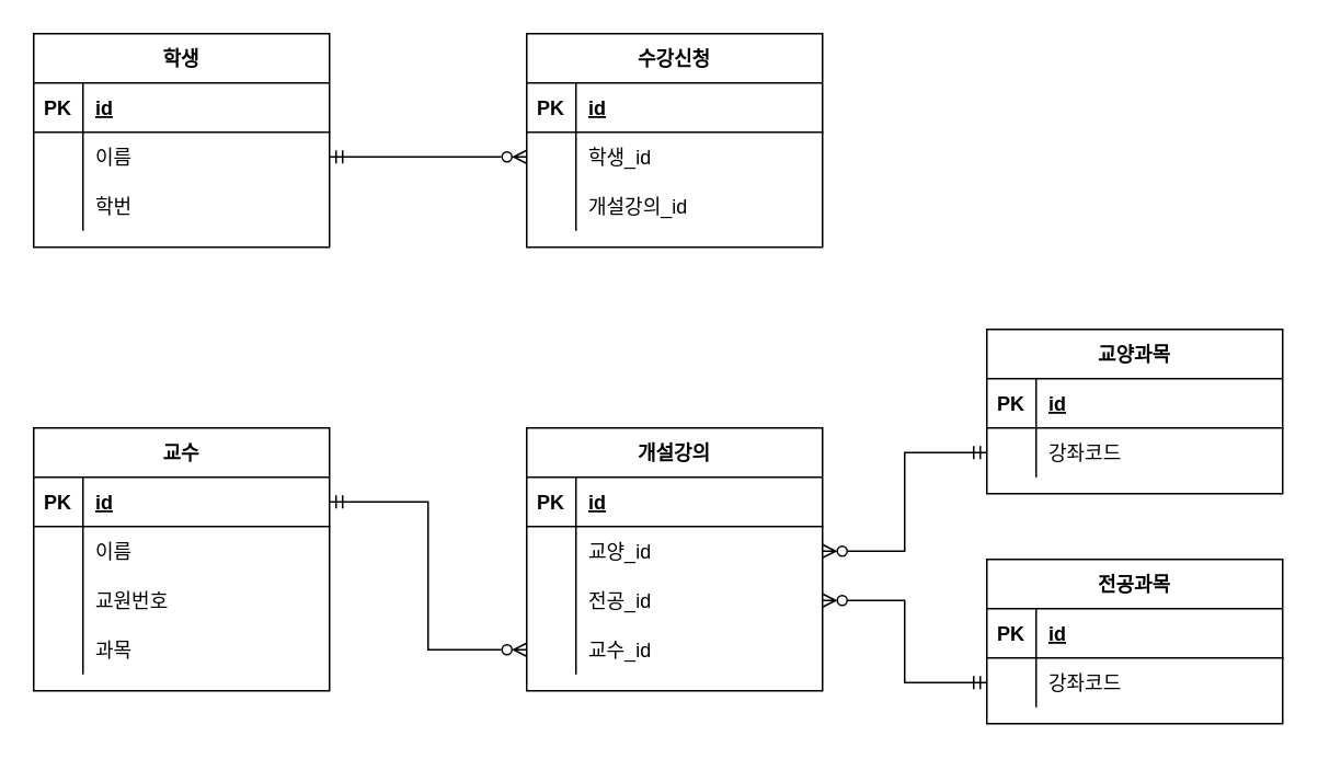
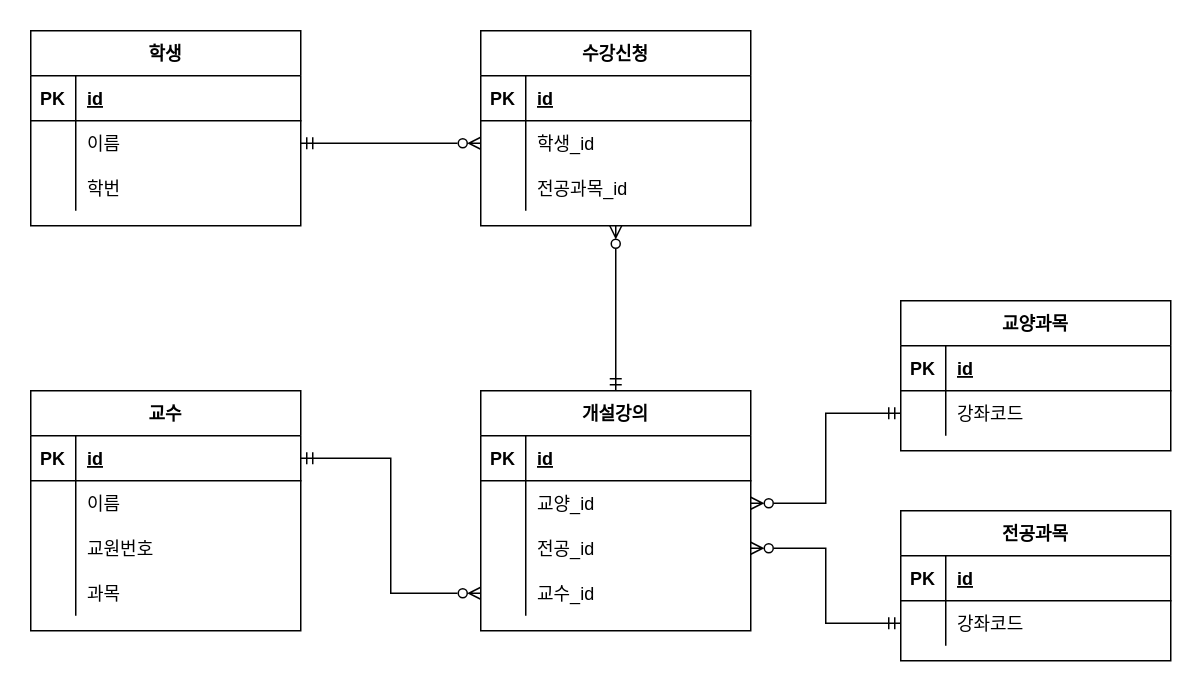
  <mxCell id="0" />
  <mxCell id="1" parent="0" />
  <mxCell id="2" value="학생" style="shape=table;startSize=30;container=1;collapsible=1;childLayout=tableLayout;fixedRows=1;rowLines=0;fontStyle=1;align=center;resizeLast=1;" vertex="1" parent="1"><mxGeometry x="20" y="20" width="180" height="130" as="geometry" /></mxCell>
  <mxCell id="3" value="" style="shape=tableRow;horizontal=0;startSize=0;swimlaneHead=0;swimlaneBody=0;fillColor=none;collapsible=0;dropTarget=0;points=[[0,0.5],[1,0.5]];portConstraint=eastwest;top=0;left=0;right=0;bottom=1;" vertex="1" parent="2"><mxGeometry y="30" width="180" height="30" as="geometry" /></mxCell>
  <mxCell id="4" value="PK" style="shape=partialRectangle;connectable=0;fillColor=none;top=0;left=0;bottom=0;right=0;fontStyle=1;overflow=hidden;" vertex="1" parent="3"><mxGeometry width="30" height="30" as="geometry"><mxRectangle width="30" height="30" as="alternateBounds" /></mxGeometry></mxCell>
  <mxCell id="5" value="id" style="shape=partialRectangle;connectable=0;fillColor=none;top=0;left=0;bottom=0;right=0;align=left;spacingLeft=6;fontStyle=5;overflow=hidden;" vertex="1" parent="3"><mxGeometry x="30" width="150" height="30" as="geometry"><mxRectangle width="150" height="30" as="alternateBounds" /></mxGeometry></mxCell>
  <mxCell id="6" value="" style="shape=tableRow;horizontal=0;startSize=0;swimlaneHead=0;swimlaneBody=0;fillColor=none;collapsible=0;dropTarget=0;points=[[0,0.5],[1,0.5]];portConstraint=eastwest;top=0;left=0;right=0;bottom=0;" vertex="1" parent="2"><mxGeometry y="60" width="180" height="30" as="geometry" /></mxCell>
  <mxCell id="7" value="" style="shape=partialRectangle;connectable=0;fillColor=none;top=0;left=0;bottom=0;right=0;editable=1;overflow=hidden;" vertex="1" parent="6"><mxGeometry width="30" height="30" as="geometry"><mxRectangle width="30" height="30" as="alternateBounds" /></mxGeometry></mxCell>
  <mxCell id="8" value="이름" style="shape=partialRectangle;connectable=0;fillColor=none;top=0;left=0;bottom=0;right=0;align=left;spacingLeft=6;overflow=hidden;" vertex="1" parent="6"><mxGeometry x="30" width="150" height="30" as="geometry"><mxRectangle width="150" height="30" as="alternateBounds" /></mxGeometry></mxCell>
  <mxCell id="9" value="" style="shape=tableRow;horizontal=0;startSize=0;swimlaneHead=0;swimlaneBody=0;fillColor=none;collapsible=0;dropTarget=0;points=[[0,0.5],[1,0.5]];portConstraint=eastwest;top=0;left=0;right=0;bottom=0;" vertex="1" parent="2"><mxGeometry y="90" width="180" height="30" as="geometry" /></mxCell>
  <mxCell id="10" value="" style="shape=partialRectangle;connectable=0;fillColor=none;top=0;left=0;bottom=0;right=0;editable=1;overflow=hidden;" vertex="1" parent="9"><mxGeometry width="30" height="30" as="geometry"><mxRectangle width="30" height="30" as="alternateBounds" /></mxGeometry></mxCell>
  <mxCell id="11" value="학번" style="shape=partialRectangle;connectable=0;fillColor=none;top=0;left=0;bottom=0;right=0;align=left;spacingLeft=6;overflow=hidden;" vertex="1" parent="9"><mxGeometry x="30" width="150" height="30" as="geometry"><mxRectangle width="150" height="30" as="alternateBounds" /></mxGeometry></mxCell>
  <mxCell id="12" value="개설강의" style="shape=table;startSize=30;container=1;collapsible=1;childLayout=tableLayout;fixedRows=1;rowLines=0;fontStyle=1;align=center;resizeLast=1;" vertex="1" parent="1"><mxGeometry x="320" y="260" width="180" height="160" as="geometry" /></mxCell>
  <mxCell id="13" value="" style="shape=tableRow;horizontal=0;startSize=0;swimlaneHead=0;swimlaneBody=0;fillColor=none;collapsible=0;dropTarget=0;points=[[0,0.5],[1,0.5]];portConstraint=eastwest;top=0;left=0;right=0;bottom=1;" vertex="1" parent="12"><mxGeometry y="30" width="180" height="30" as="geometry" /></mxCell>
  <mxCell id="14" value="PK" style="shape=partialRectangle;connectable=0;fillColor=none;top=0;left=0;bottom=0;right=0;fontStyle=1;overflow=hidden;" vertex="1" parent="13"><mxGeometry width="30" height="30" as="geometry"><mxRectangle width="30" height="30" as="alternateBounds" /></mxGeometry></mxCell>
  <mxCell id="15" value="id" style="shape=partialRectangle;connectable=0;fillColor=none;top=0;left=0;bottom=0;right=0;align=left;spacingLeft=6;fontStyle=5;overflow=hidden;" vertex="1" parent="13"><mxGeometry x="30" width="150" height="30" as="geometry"><mxRectangle width="150" height="30" as="alternateBounds" /></mxGeometry></mxCell>
  <mxCell id="16" value="" style="shape=tableRow;horizontal=0;startSize=0;swimlaneHead=0;swimlaneBody=0;fillColor=none;collapsible=0;dropTarget=0;points=[[0,0.5],[1,0.5]];portConstraint=eastwest;top=0;left=0;right=0;bottom=0;" vertex="1" parent="12"><mxGeometry y="60" width="180" height="30" as="geometry" /></mxCell>
  <mxCell id="17" value="" style="shape=partialRectangle;connectable=0;fillColor=none;top=0;left=0;bottom=0;right=0;editable=1;overflow=hidden;" vertex="1" parent="16"><mxGeometry width="30" height="30" as="geometry"><mxRectangle width="30" height="30" as="alternateBounds" /></mxGeometry></mxCell>
  <mxCell id="18" value="교양_id" style="shape=partialRectangle;connectable=0;fillColor=none;top=0;left=0;bottom=0;right=0;align=left;spacingLeft=6;overflow=hidden;" vertex="1" parent="16"><mxGeometry x="30" width="150" height="30" as="geometry"><mxRectangle width="150" height="30" as="alternateBounds" /></mxGeometry></mxCell>
  <mxCell id="19" value="" style="shape=tableRow;horizontal=0;startSize=0;swimlaneHead=0;swimlaneBody=0;fillColor=none;collapsible=0;dropTarget=0;points=[[0,0.5],[1,0.5]];portConstraint=eastwest;top=0;left=0;right=0;bottom=0;" vertex="1" parent="12"><mxGeometry y="90" width="180" height="30" as="geometry" /></mxCell>
  <mxCell id="20" value="" style="shape=partialRectangle;connectable=0;fillColor=none;top=0;left=0;bottom=0;right=0;editable=1;overflow=hidden;" vertex="1" parent="19"><mxGeometry width="30" height="30" as="geometry"><mxRectangle width="30" height="30" as="alternateBounds" /></mxGeometry></mxCell>
  <mxCell id="21" value="전공_id" style="shape=partialRectangle;connectable=0;fillColor=none;top=0;left=0;bottom=0;right=0;align=left;spacingLeft=6;overflow=hidden;" vertex="1" parent="19"><mxGeometry x="30" width="150" height="30" as="geometry"><mxRectangle width="150" height="30" as="alternateBounds" /></mxGeometry></mxCell>
  <mxCell id="22" value="" style="shape=tableRow;horizontal=0;startSize=0;swimlaneHead=0;swimlaneBody=0;fillColor=none;collapsible=0;dropTarget=0;points=[[0,0.5],[1,0.5]];portConstraint=eastwest;top=0;left=0;right=0;bottom=0;" vertex="1" parent="12"><mxGeometry y="120" width="180" height="30" as="geometry" /></mxCell>
  <mxCell id="23" value="" style="shape=partialRectangle;connectable=0;fillColor=none;top=0;left=0;bottom=0;right=0;editable=1;overflow=hidden;" vertex="1" parent="22"><mxGeometry width="30" height="30" as="geometry"><mxRectangle width="30" height="30" as="alternateBounds" /></mxGeometry></mxCell>
  <mxCell id="24" value="교수_id" style="shape=partialRectangle;connectable=0;fillColor=none;top=0;left=0;bottom=0;right=0;align=left;spacingLeft=6;overflow=hidden;" vertex="1" parent="22"><mxGeometry x="30" width="150" height="30" as="geometry"><mxRectangle width="150" height="30" as="alternateBounds" /></mxGeometry></mxCell>
+ <mxCell id="25" style="edgeStyle=orthogonalEdgeStyle;rounded=0;orthogonalLoop=1;jettySize=auto;html=1;exitX=0.5;exitY=1;exitDx=0;exitDy=0;entryX=0.5;entryY=0;entryDx=0;entryDy=0;startArrow=ERzeroToMany;startFill=0;endArrow=ERmandOne;endFill=0;" edge="1" parent="1" source="26" target="12"><mxGeometry relative="1" as="geometry" /></mxCell>
  <mxCell id="26" value="수강신청" style="shape=table;startSize=30;container=1;collapsible=1;childLayout=tableLayout;fixedRows=1;rowLines=0;fontStyle=1;align=center;resizeLast=1;" vertex="1" parent="1"><mxGeometry x="320" y="20" width="180" height="130" as="geometry" /></mxCell>
  <mxCell id="27" value="" style="shape=tableRow;horizontal=0;startSize=0;swimlaneHead=0;swimlaneBody=0;fillColor=none;collapsible=0;dropTarget=0;points=[[0,0.5],[1,0.5]];portConstraint=eastwest;top=0;left=0;right=0;bottom=1;" vertex="1" parent="26"><mxGeometry y="30" width="180" height="30" as="geometry" /></mxCell>
  <mxCell id="28" value="PK" style="shape=partialRectangle;connectable=0;fillColor=none;top=0;left=0;bottom=0;right=0;fontStyle=1;overflow=hidden;" vertex="1" parent="27"><mxGeometry width="30" height="30" as="geometry"><mxRectangle width="30" height="30" as="alternateBounds" /></mxGeometry></mxCell>
  <mxCell id="29" value="id" style="shape=partialRectangle;connectable=0;fillColor=none;top=0;left=0;bottom=0;right=0;align=left;spacingLeft=6;fontStyle=5;overflow=hidden;" vertex="1" parent="27"><mxGeometry x="30" width="150" height="30" as="geometry"><mxRectangle width="150" height="30" as="alternateBounds" /></mxGeometry></mxCell>
  <mxCell id="30" value="" style="shape=tableRow;horizontal=0;startSize=0;swimlaneHead=0;swimlaneBody=0;fillColor=none;collapsible=0;dropTarget=0;points=[[0,0.5],[1,0.5]];portConstraint=eastwest;top=0;left=0;right=0;bottom=0;" vertex="1" parent="26"><mxGeometry y="60" width="180" height="30" as="geometry" /></mxCell>
  <mxCell id="31" value="" style="shape=partialRectangle;connectable=0;fillColor=none;top=0;left=0;bottom=0;right=0;editable=1;overflow=hidden;" vertex="1" parent="30"><mxGeometry width="30" height="30" as="geometry"><mxRectangle width="30" height="30" as="alternateBounds" /></mxGeometry></mxCell>
  <mxCell id="32" value="학생_id" style="shape=partialRectangle;connectable=0;fillColor=none;top=0;left=0;bottom=0;right=0;align=left;spacingLeft=6;overflow=hidden;" vertex="1" parent="30"><mxGeometry x="30" width="150" height="30" as="geometry"><mxRectangle width="150" height="30" as="alternateBounds" /></mxGeometry></mxCell>
  <mxCell id="33" value="" style="shape=tableRow;horizontal=0;startSize=0;swimlaneHead=0;swimlaneBody=0;fillColor=none;collapsible=0;dropTarget=0;points=[[0,0.5],[1,0.5]];portConstraint=eastwest;top=0;left=0;right=0;bottom=0;" vertex="1" parent="26"><mxGeometry y="90" width="180" height="30" as="geometry" /></mxCell>
  <mxCell id="34" value="" style="shape=partialRectangle;connectable=0;fillColor=none;top=0;left=0;bottom=0;right=0;editable=1;overflow=hidden;" vertex="1" parent="33"><mxGeometry width="30" height="30" as="geometry"><mxRectangle width="30" height="30" as="alternateBounds" /></mxGeometry></mxCell>
- <mxCell id="35" value="개설강의_id" style="shape=partialRectangle;connectable=0;fillColor=none;top=0;left=0;bottom=0;right=0;align=left;spacingLeft=6;overflow=hidden;" vertex="1" parent="33"><mxGeometry x="30" width="150" height="30" as="geometry"><mxRectangle width="150" height="30" as="alternateBounds" /></mxGeometry></mxCell>
+ <mxCell id="35" value="전공과목_id" style="shape=partialRectangle;connectable=0;fillColor=none;top=0;left=0;bottom=0;right=0;align=left;spacingLeft=6;overflow=hidden;" vertex="1" parent="33"><mxGeometry x="30" width="150" height="30" as="geometry"><mxRectangle width="150" height="30" as="alternateBounds" /></mxGeometry></mxCell>
  <mxCell id="36" value="교양과목" style="shape=table;startSize=30;container=1;collapsible=1;childLayout=tableLayout;fixedRows=1;rowLines=0;fontStyle=1;align=center;resizeLast=1;" vertex="1" parent="1"><mxGeometry x="600" y="200" width="180" height="100" as="geometry" /></mxCell>
  <mxCell id="37" value="" style="shape=tableRow;horizontal=0;startSize=0;swimlaneHead=0;swimlaneBody=0;fillColor=none;collapsible=0;dropTarget=0;points=[[0,0.5],[1,0.5]];portConstraint=eastwest;top=0;left=0;right=0;bottom=1;" vertex="1" parent="36"><mxGeometry y="30" width="180" height="30" as="geometry" /></mxCell>
  <mxCell id="38" value="PK" style="shape=partialRectangle;connectable=0;fillColor=none;top=0;left=0;bottom=0;right=0;fontStyle=1;overflow=hidden;" vertex="1" parent="37"><mxGeometry width="30" height="30" as="geometry"><mxRectangle width="30" height="30" as="alternateBounds" /></mxGeometry></mxCell>
  <mxCell id="39" value="id" style="shape=partialRectangle;connectable=0;fillColor=none;top=0;left=0;bottom=0;right=0;align=left;spacingLeft=6;fontStyle=5;overflow=hidden;" vertex="1" parent="37"><mxGeometry x="30" width="150" height="30" as="geometry"><mxRectangle width="150" height="30" as="alternateBounds" /></mxGeometry></mxCell>
  <mxCell id="40" value="" style="shape=tableRow;horizontal=0;startSize=0;swimlaneHead=0;swimlaneBody=0;fillColor=none;collapsible=0;dropTarget=0;points=[[0,0.5],[1,0.5]];portConstraint=eastwest;top=0;left=0;right=0;bottom=0;" vertex="1" parent="36"><mxGeometry y="60" width="180" height="30" as="geometry" /></mxCell>
  <mxCell id="41" value="" style="shape=partialRectangle;connectable=0;fillColor=none;top=0;left=0;bottom=0;right=0;editable=1;overflow=hidden;" vertex="1" parent="40"><mxGeometry width="30" height="30" as="geometry"><mxRectangle width="30" height="30" as="alternateBounds" /></mxGeometry></mxCell>
  <mxCell id="42" value="강좌코드" style="shape=partialRectangle;connectable=0;fillColor=none;top=0;left=0;bottom=0;right=0;align=left;spacingLeft=6;overflow=hidden;" vertex="1" parent="40"><mxGeometry x="30" width="150" height="30" as="geometry"><mxRectangle width="150" height="30" as="alternateBounds" /></mxGeometry></mxCell>
  <mxCell id="43" value="전공과목" style="shape=table;startSize=30;container=1;collapsible=1;childLayout=tableLayout;fixedRows=1;rowLines=0;fontStyle=1;align=center;resizeLast=1;" vertex="1" parent="1"><mxGeometry x="600" y="340" width="180" height="100" as="geometry" /></mxCell>
  <mxCell id="44" value="" style="shape=tableRow;horizontal=0;startSize=0;swimlaneHead=0;swimlaneBody=0;fillColor=none;collapsible=0;dropTarget=0;points=[[0,0.5],[1,0.5]];portConstraint=eastwest;top=0;left=0;right=0;bottom=1;" vertex="1" parent="43"><mxGeometry y="30" width="180" height="30" as="geometry" /></mxCell>
  <mxCell id="45" value="PK" style="shape=partialRectangle;connectable=0;fillColor=none;top=0;left=0;bottom=0;right=0;fontStyle=1;overflow=hidden;" vertex="1" parent="44"><mxGeometry width="30" height="30" as="geometry"><mxRectangle width="30" height="30" as="alternateBounds" /></mxGeometry></mxCell>
  <mxCell id="46" value="id" style="shape=partialRectangle;connectable=0;fillColor=none;top=0;left=0;bottom=0;right=0;align=left;spacingLeft=6;fontStyle=5;overflow=hidden;" vertex="1" parent="44"><mxGeometry x="30" width="150" height="30" as="geometry"><mxRectangle width="150" height="30" as="alternateBounds" /></mxGeometry></mxCell>
  <mxCell id="47" value="" style="shape=tableRow;horizontal=0;startSize=0;swimlaneHead=0;swimlaneBody=0;fillColor=none;collapsible=0;dropTarget=0;points=[[0,0.5],[1,0.5]];portConstraint=eastwest;top=0;left=0;right=0;bottom=0;" vertex="1" parent="43"><mxGeometry y="60" width="180" height="30" as="geometry" /></mxCell>
  <mxCell id="48" value="" style="shape=partialRectangle;connectable=0;fillColor=none;top=0;left=0;bottom=0;right=0;editable=1;overflow=hidden;" vertex="1" parent="47"><mxGeometry width="30" height="30" as="geometry"><mxRectangle width="30" height="30" as="alternateBounds" /></mxGeometry></mxCell>
  <mxCell id="49" value="강좌코드" style="shape=partialRectangle;connectable=0;fillColor=none;top=0;left=0;bottom=0;right=0;align=left;spacingLeft=6;overflow=hidden;" vertex="1" parent="47"><mxGeometry x="30" width="150" height="30" as="geometry"><mxRectangle width="150" height="30" as="alternateBounds" /></mxGeometry></mxCell>
  <mxCell id="50" value="교수" style="shape=table;startSize=30;container=1;collapsible=1;childLayout=tableLayout;fixedRows=1;rowLines=0;fontStyle=1;align=center;resizeLast=1;" vertex="1" parent="1"><mxGeometry x="20" y="260" width="180" height="160" as="geometry" /></mxCell>
  <mxCell id="51" value="" style="shape=tableRow;horizontal=0;startSize=0;swimlaneHead=0;swimlaneBody=0;fillColor=none;collapsible=0;dropTarget=0;points=[[0,0.5],[1,0.5]];portConstraint=eastwest;top=0;left=0;right=0;bottom=1;" vertex="1" parent="50"><mxGeometry y="30" width="180" height="30" as="geometry" /></mxCell>
  <mxCell id="52" value="PK" style="shape=partialRectangle;connectable=0;fillColor=none;top=0;left=0;bottom=0;right=0;fontStyle=1;overflow=hidden;" vertex="1" parent="51"><mxGeometry width="30" height="30" as="geometry"><mxRectangle width="30" height="30" as="alternateBounds" /></mxGeometry></mxCell>
  <mxCell id="53" value="id" style="shape=partialRectangle;connectable=0;fillColor=none;top=0;left=0;bottom=0;right=0;align=left;spacingLeft=6;fontStyle=5;overflow=hidden;" vertex="1" parent="51"><mxGeometry x="30" width="150" height="30" as="geometry"><mxRectangle width="150" height="30" as="alternateBounds" /></mxGeometry></mxCell>
  <mxCell id="54" value="" style="shape=tableRow;horizontal=0;startSize=0;swimlaneHead=0;swimlaneBody=0;fillColor=none;collapsible=0;dropTarget=0;points=[[0,0.5],[1,0.5]];portConstraint=eastwest;top=0;left=0;right=0;bottom=0;" vertex="1" parent="50"><mxGeometry y="60" width="180" height="30" as="geometry" /></mxCell>
  <mxCell id="55" value="" style="shape=partialRectangle;connectable=0;fillColor=none;top=0;left=0;bottom=0;right=0;editable=1;overflow=hidden;" vertex="1" parent="54"><mxGeometry width="30" height="30" as="geometry"><mxRectangle width="30" height="30" as="alternateBounds" /></mxGeometry></mxCell>
  <mxCell id="56" value="이름" style="shape=partialRectangle;connectable=0;fillColor=none;top=0;left=0;bottom=0;right=0;align=left;spacingLeft=6;overflow=hidden;" vertex="1" parent="54"><mxGeometry x="30" width="150" height="30" as="geometry"><mxRectangle width="150" height="30" as="alternateBounds" /></mxGeometry></mxCell>
  <mxCell id="57" value="" style="shape=tableRow;horizontal=0;startSize=0;swimlaneHead=0;swimlaneBody=0;fillColor=none;collapsible=0;dropTarget=0;points=[[0,0.5],[1,0.5]];portConstraint=eastwest;top=0;left=0;right=0;bottom=0;" vertex="1" parent="50"><mxGeometry y="90" width="180" height="30" as="geometry" /></mxCell>
  <mxCell id="58" value="" style="shape=partialRectangle;connectable=0;fillColor=none;top=0;left=0;bottom=0;right=0;editable=1;overflow=hidden;" vertex="1" parent="57"><mxGeometry width="30" height="30" as="geometry"><mxRectangle width="30" height="30" as="alternateBounds" /></mxGeometry></mxCell>
  <mxCell id="59" value="교원번호" style="shape=partialRectangle;connectable=0;fillColor=none;top=0;left=0;bottom=0;right=0;align=left;spacingLeft=6;overflow=hidden;" vertex="1" parent="57"><mxGeometry x="30" width="150" height="30" as="geometry"><mxRectangle width="150" height="30" as="alternateBounds" /></mxGeometry></mxCell>
  <mxCell id="60" value="" style="shape=tableRow;horizontal=0;startSize=0;swimlaneHead=0;swimlaneBody=0;fillColor=none;collapsible=0;dropTarget=0;points=[[0,0.5],[1,0.5]];portConstraint=eastwest;top=0;left=0;right=0;bottom=0;" vertex="1" parent="50"><mxGeometry y="120" width="180" height="30" as="geometry" /></mxCell>
  <mxCell id="61" value="" style="shape=partialRectangle;connectable=0;fillColor=none;top=0;left=0;bottom=0;right=0;editable=1;overflow=hidden;" vertex="1" parent="60"><mxGeometry width="30" height="30" as="geometry"><mxRectangle width="30" height="30" as="alternateBounds" /></mxGeometry></mxCell>
  <mxCell id="62" value="과목" style="shape=partialRectangle;connectable=0;fillColor=none;top=0;left=0;bottom=0;right=0;align=left;spacingLeft=6;overflow=hidden;" vertex="1" parent="60"><mxGeometry x="30" width="150" height="30" as="geometry"><mxRectangle width="150" height="30" as="alternateBounds" /></mxGeometry></mxCell>
  <mxCell id="63" style="edgeStyle=orthogonalEdgeStyle;rounded=0;orthogonalLoop=1;jettySize=auto;html=1;exitX=1;exitY=0.5;exitDx=0;exitDy=0;entryX=0;entryY=0.5;entryDx=0;entryDy=0;startArrow=ERmandOne;startFill=0;endArrow=ERzeroToMany;endFill=0;" edge="1" parent="1" source="6" target="30"><mxGeometry relative="1" as="geometry" /></mxCell>
  <mxCell id="64" style="edgeStyle=orthogonalEdgeStyle;rounded=0;orthogonalLoop=1;jettySize=auto;html=1;exitX=0;exitY=0.5;exitDx=0;exitDy=0;entryX=1;entryY=0.5;entryDx=0;entryDy=0;startArrow=ERmandOne;startFill=0;endArrow=ERzeroToMany;endFill=0;" edge="1" parent="1" source="40" target="16"><mxGeometry relative="1" as="geometry" /></mxCell>
  <mxCell id="65" style="edgeStyle=orthogonalEdgeStyle;rounded=0;orthogonalLoop=1;jettySize=auto;html=1;exitX=0;exitY=0.5;exitDx=0;exitDy=0;entryX=1;entryY=0.5;entryDx=0;entryDy=0;startArrow=ERmandOne;startFill=0;endArrow=ERzeroToMany;endFill=0;" edge="1" parent="1" source="47" target="19"><mxGeometry relative="1" as="geometry" /></mxCell>
  <mxCell id="66" style="edgeStyle=orthogonalEdgeStyle;rounded=0;orthogonalLoop=1;jettySize=auto;html=1;exitX=1;exitY=0.5;exitDx=0;exitDy=0;entryX=0;entryY=0.5;entryDx=0;entryDy=0;startArrow=ERmandOne;startFill=0;endArrow=ERzeroToMany;endFill=0;" edge="1" parent="1" source="51" target="22"><mxGeometry relative="1" as="geometry" /></mxCell>
